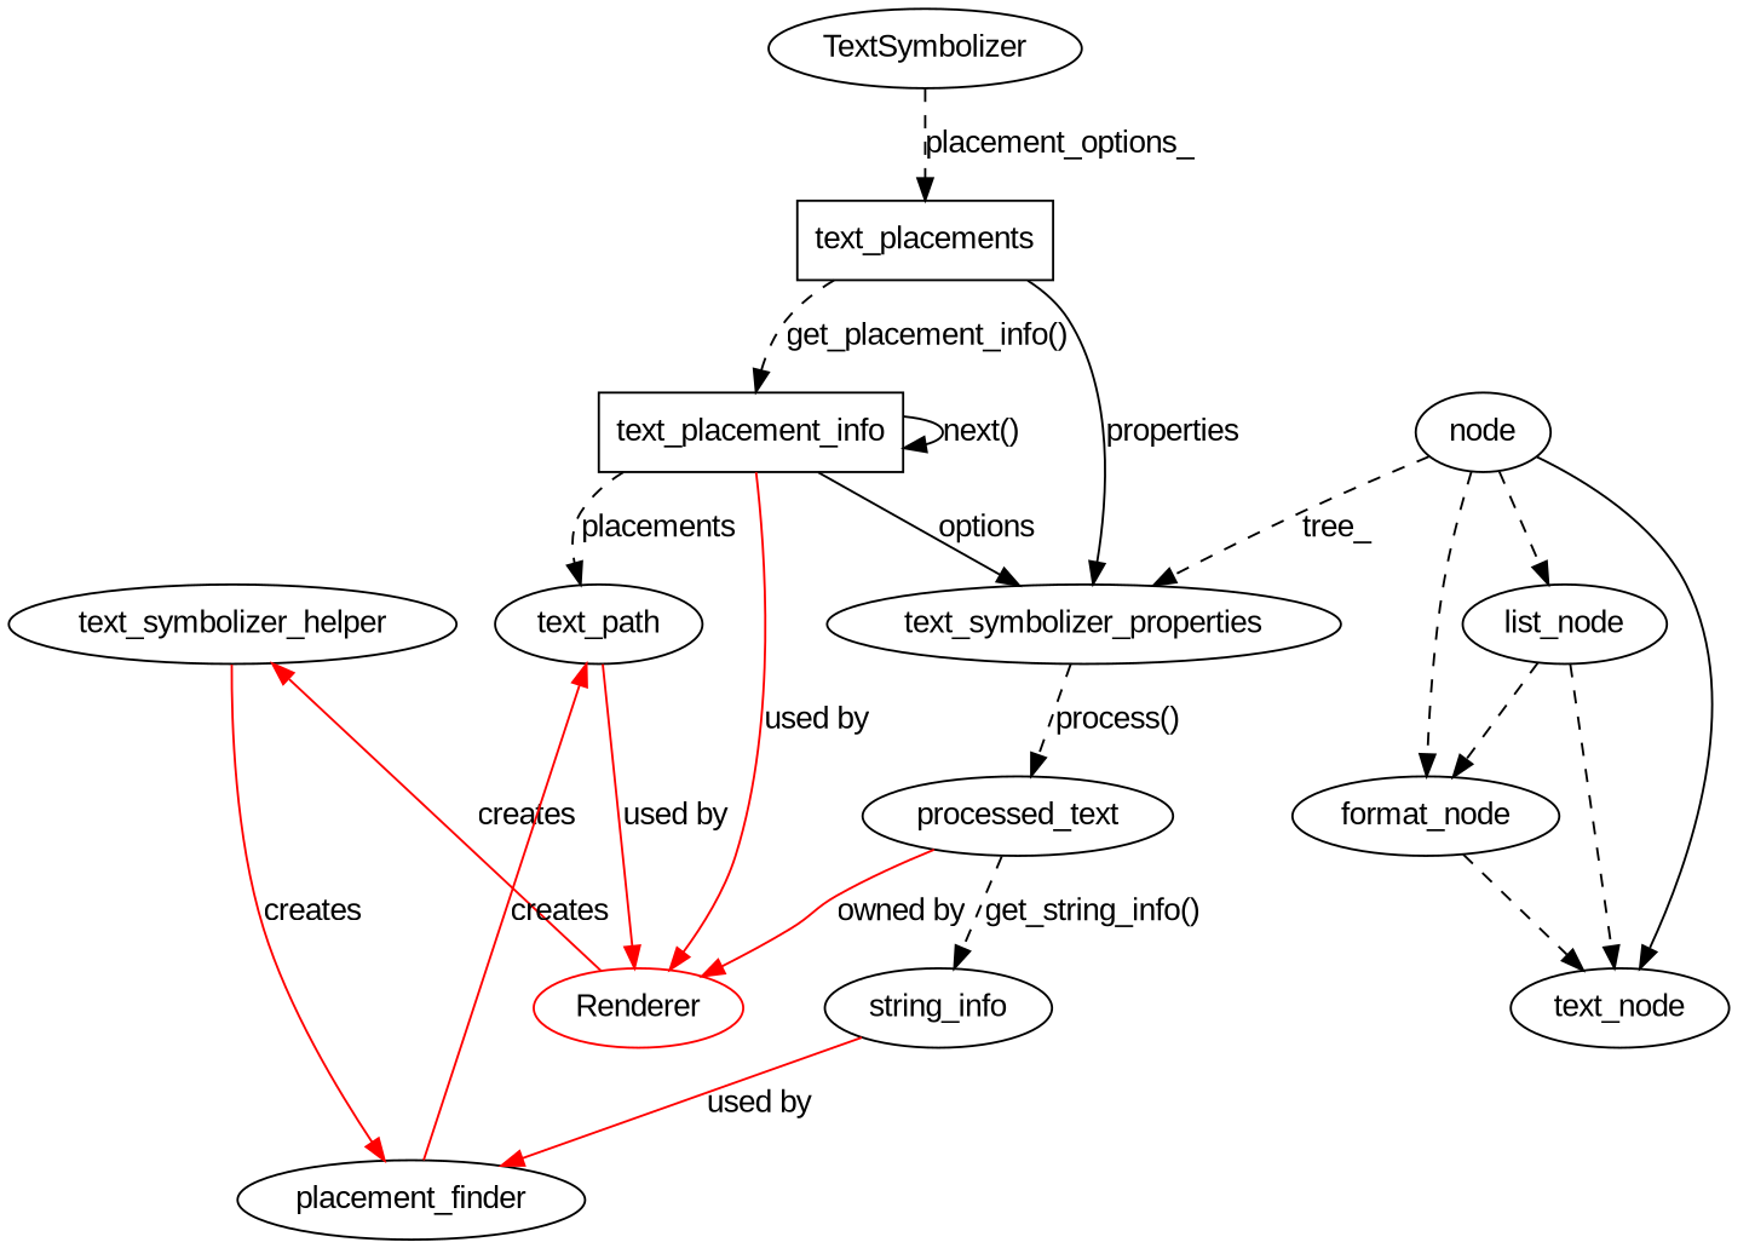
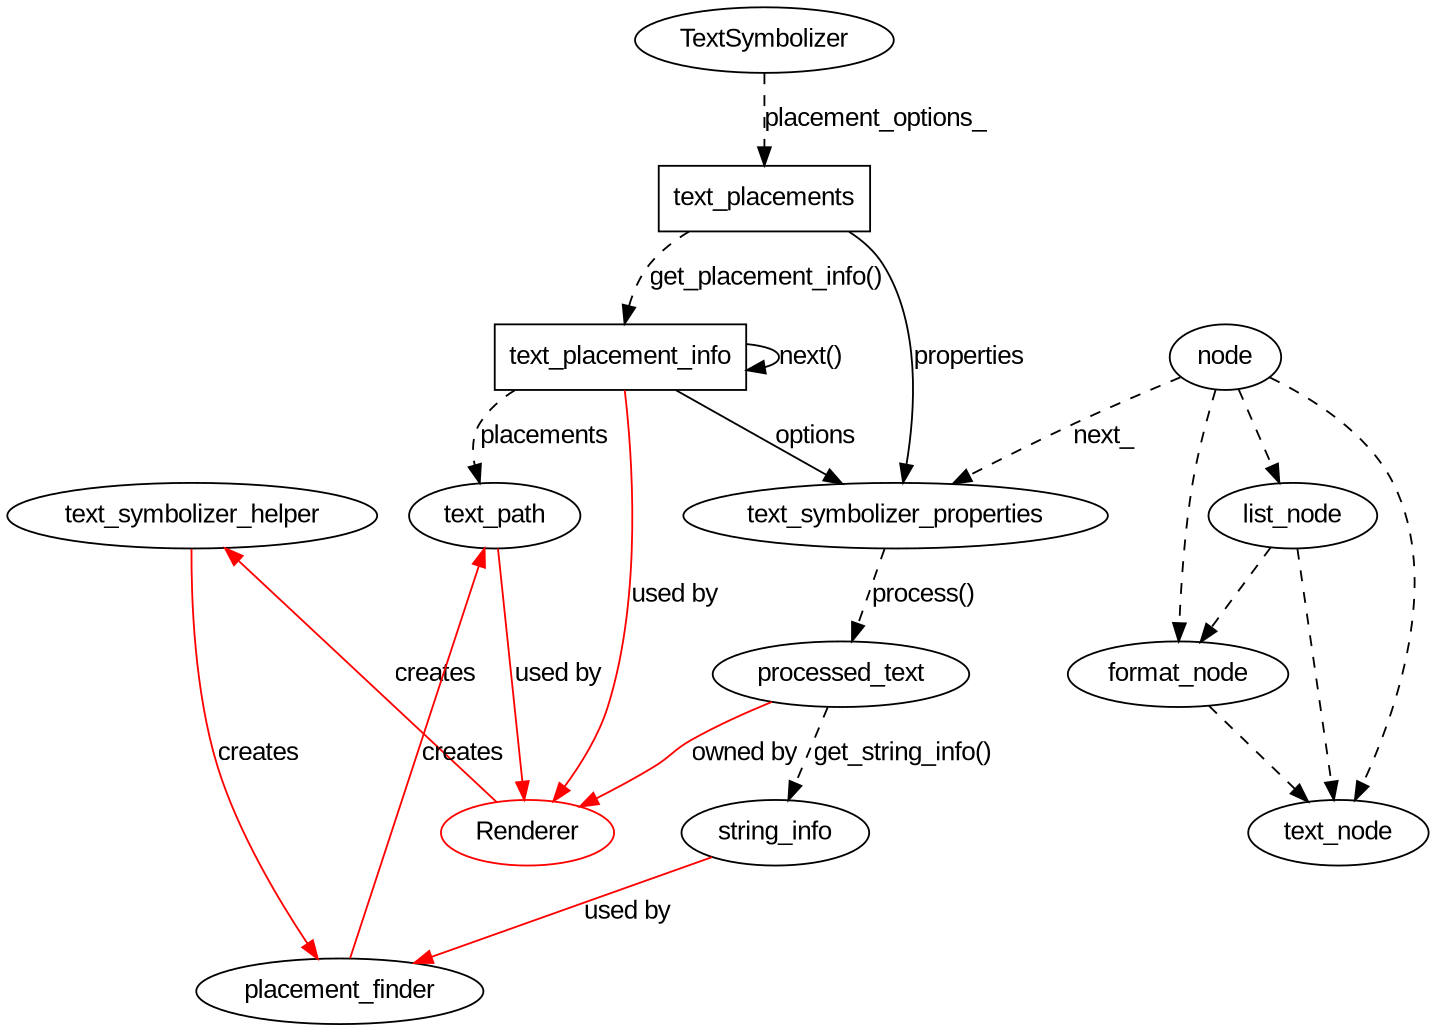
  digraph {
    fontname="Liberation Sans"
    rankdir=TD
    node [fontname="Liberation Sans"]
    edge [fontname="Liberation Sans" style=dashed]
    text_path
    text_symbolizer_helper
    Renderer [color=red]
    placement_finder
    text_placements [shape=box]
    text_placement_info [shape=box]
    text_symbolizer_properties
    processed_text
    n9 [label="node"]
    text_node
    list_node
    format_node
    string_info
    TextSymbolizer
    subgraph sub_1 {
      rank=same
      text_path
      text_symbolizer_helper
    }
    text_path -> Renderer [color=red label="used by" style=""]
    text_symbolizer_helper -> placement_finder [color=red label=creates style=""]
    Renderer -> text_symbolizer_helper [color=red label=creates style=""]
    placement_finder -> text_path [color=red label=creates style=""]
    text_placements -> text_placement_info [label="get_placement_info()"]
    text_placements -> text_symbolizer_properties [label=properties style=""]
    text_placement_info -> text_path [label=placements]
    text_placement_info -> Renderer [color=red label="used by" style=""]
    text_placement_info -> text_placement_info [label="next()" style=""]
    text_placement_info -> text_symbolizer_properties [label=options style=""]
    text_symbolizer_properties -> processed_text [label="process()"]
    processed_text -> Renderer [color=red label="owned by" style=""]
    processed_text -> string_info [label="get_string_info()"]
-   n9 -> text_symbolizer_properties [label=tree_]
-   n9 -> text_node [style=solid]
+   n9 -> text_symbolizer_properties [label=next_]
+   n9 -> text_node
    n9 -> list_node
    n9 -> format_node
    list_node -> text_node
    list_node -> format_node
    format_node -> text_node
    string_info -> placement_finder [color=red label="used by" style=""]
    TextSymbolizer -> text_placements [label=placement_options_]
  }
